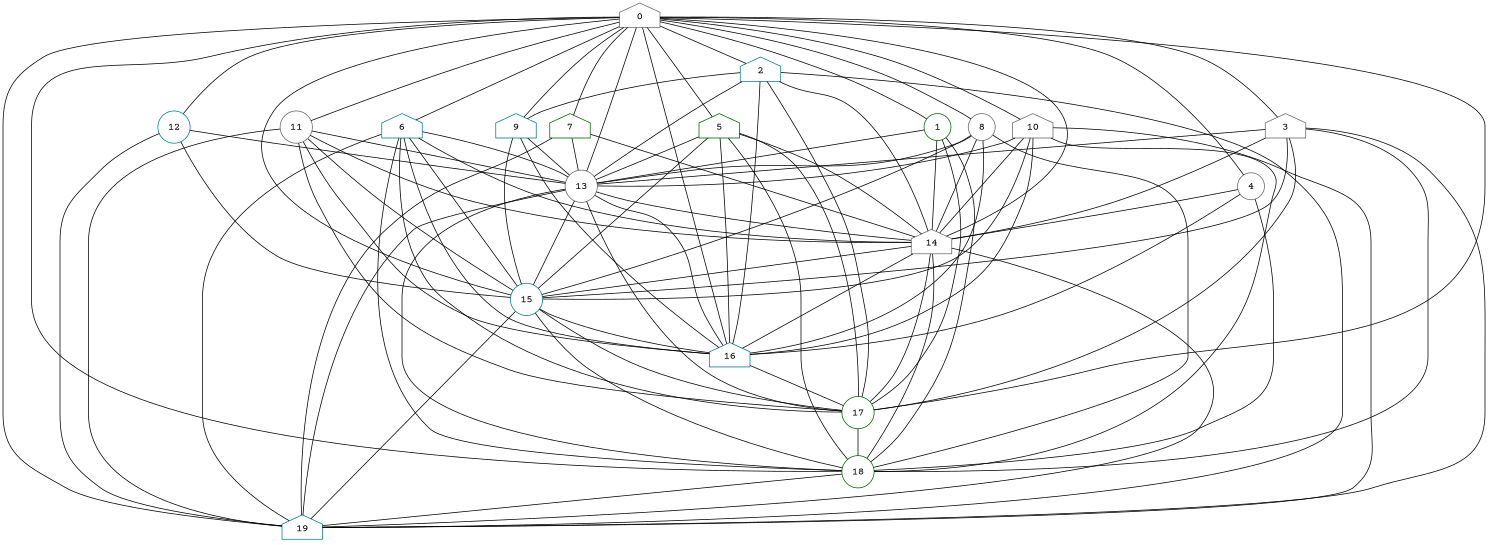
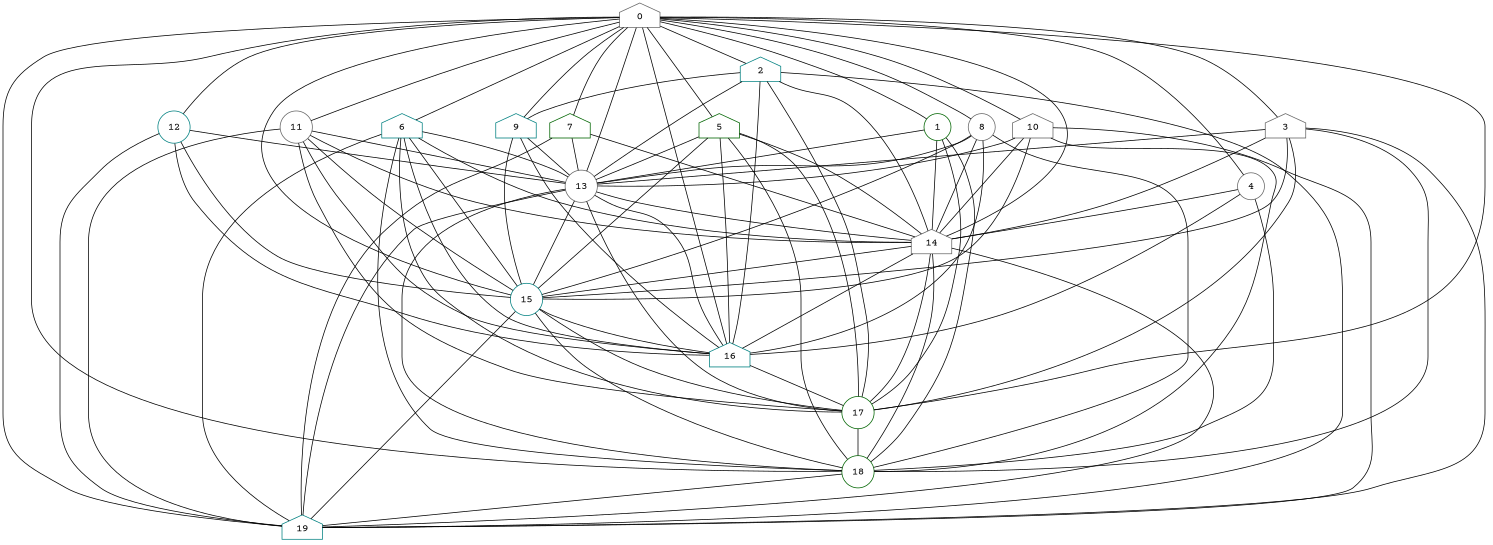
  strict graph {
    fontname="Courier Prime"
    node [color=gray40 fontname="Courier Prime" shape=house w=-11]
    edge [fontname="Courier Prime" w=-7]
    0 [w=-4]
    1 [color=darkgreen shape=circle w=-14]
    2 [color=teal]
    3 [w=10]
    4 [shape=circle w=-5]
    5 [color=darkgreen w=5]
    6 [color=teal]
    7 [color=darkgreen w=-5]
    8 [shape=circle w=13]
    9 [color=teal w=-14]
    10 [w=3]
    11 [shape=circle]
    12 [color=teal shape=circle w=-13]
    13 [shape=circle w=-16]
    14 [w=8]
    15 [color=teal shape=circle w=2]
    16 [color=teal w=-4]
    17 [color=darkgreen shape=circle w=-13]
    18 [color=darkgreen shape=circle w=-5]
    19 [color=teal w=-13]
    0 -- 1 [w=-6]
    0 -- 2 [w=-5]
    0 -- 3 [w=13]
    0 -- 4 [w=-9]
    0 -- 5 [w=8]
    0 -- 6 [w=-5]
    0 -- 7 [w=-4]
    0 -- 8 [w=-10]
    0 -- 9 [w=-3]
    0 -- 10 [w=7]
    0 -- 11 [w=4]
    0 -- 12 [w=8]
    0 -- 13 [w=-11]
    0 -- 14 [w=-12]
    0 -- 15 [w=-6]
    0 -- 16 [w=-6]
    0 -- 17 [w=-16]
    0 -- 18 [w=11]
    0 -- 19 [w=14]
    1 -- 13 [w=16]
    1 -- 14 [w=11]
    1 -- 17 [w=2]
    1 -- 18 [w=4]
    2 -- 9 [w=4]
    2 -- 13 [w=4]
    2 -- 14 [w=3]
    2 -- 16 [w=7]
    2 -- 17 [w=-11]
    2 -- 19 [w=-12]
    3 -- 13 [w=-14]
    3 -- 14 [w=10]
    3 -- 15 [w=-6]
    3 -- 17 [w=14]
    3 -- 18 [w=-11]
    3 -- 19 [w=11]
    4 -- 14
    4 -- 16 [w=-10]
    4 -- 18 [w=10]
    5 -- 13 [w=3]
    5 -- 14
    5 -- 15 [w=4]
    5 -- 16 [w=-6]
    5 -- 17 [w=-2]
    5 -- 18 [w=-9]
    6 -- 13 [w=3]
    6 -- 14 [w=12]
    6 -- 15
    6 -- 16 [w=8]
    6 -- 17 [w=3]
    6 -- 18 [w=-2]
    6 -- 19 [w=-4]
    7 -- 13 [w=16]
    7 -- 14 [w=2]
    7 -- 19 [w=11]
    8 -- 13 [w=12]
    8 -- 14 [w=14]
    8 -- 15
    8 -- 16 [w=9]
    8 -- 18 [w=12]
    9 -- 13 [w=11]
    9 -- 15 [w=-14]
    9 -- 16 [w=-2]
    10 -- 13 [w=-2]
    10 -- 14 [w=-10]
    10 -- 15 [w=-10]
    10 -- 18 [w=-9]
    10 -- 19 [w=-8]
    11 -- 13 [w=7]
    11 -- 14 [w=7]
    11 -- 15 [w=-2]
    11 -- 16 [w=14]
    11 -- 17 [w=3]
    11 -- 19 [w=-15]
    12 -- 13 [w=-8]
    12 -- 15 [w=-3]
-   10 -- 16 [w=-14]
+   12 -- 16 [w=-14]
    12 -- 19 [w=4]
    13 -- 14
    13 -- 15 [w=16]
    13 -- 16 [w=10]
    13 -- 17
    13 -- 18 [w=-15]
    13 -- 19 [w=10]
    14 -- 15 [w=-12]
    14 -- 16 [w=-5]
    14 -- 17
    14 -- 18 [w=-6]
    14 -- 19 [w=-3]
    15 -- 16 [w=6]
    15 -- 17 [w=15]
    15 -- 18 [w=13]
    15 -- 19 [w=-10]
    16 -- 17 [w=7]
    17 -- 18 [w=-14]
    18 -- 19 [w=12]
  }
